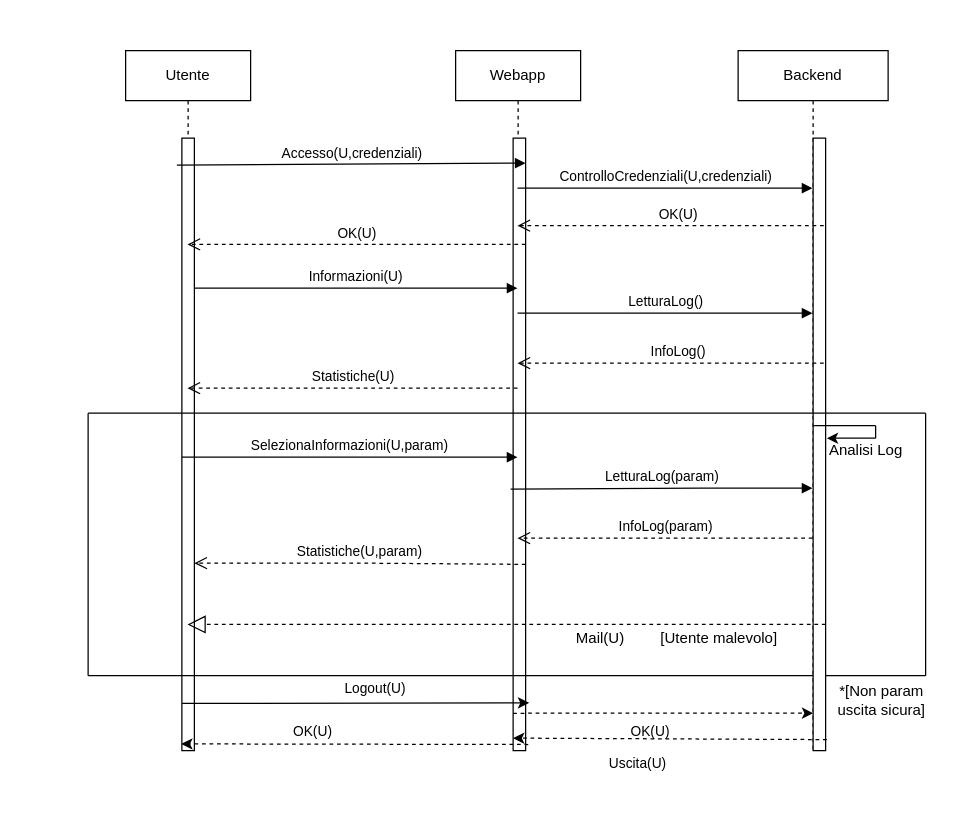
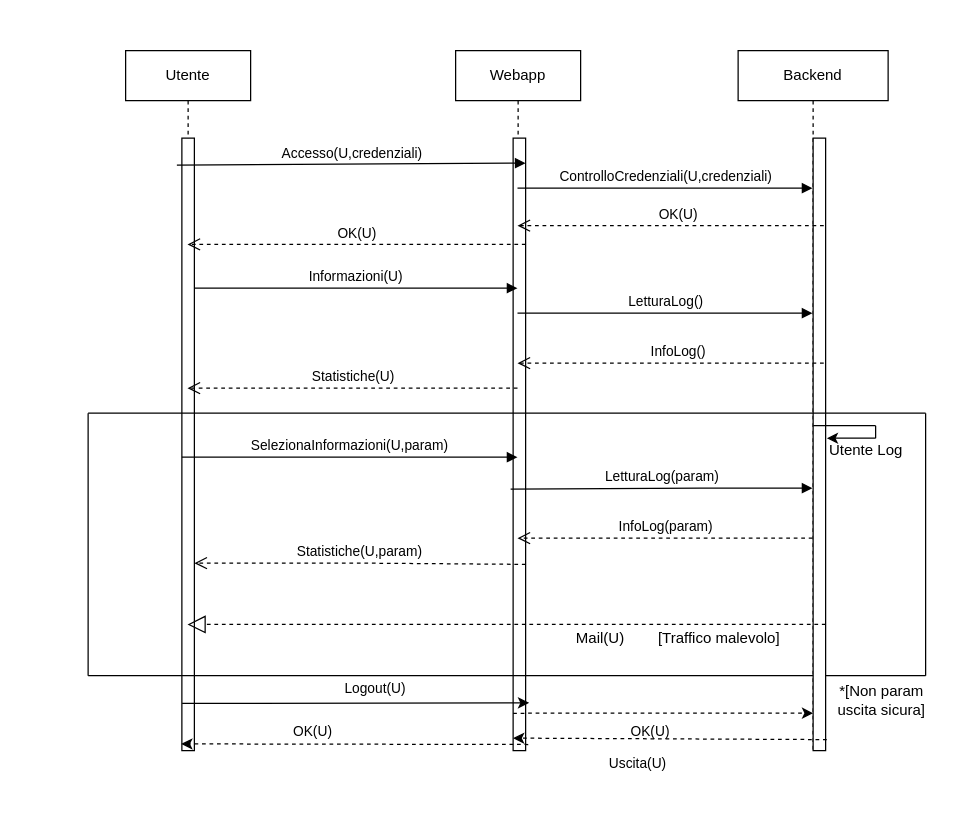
  <mxCell id="0" />
  <mxCell id="1" parent="0" />
  <mxCell id="2" value="Utente" style="shape=umlLifeline;perimeter=lifelinePerimeter;whiteSpace=wrap;html=1;container=1;collapsible=0;recursiveResize=0;outlineConnect=0;" vertex="1" parent="1"><mxGeometry x="100" y="40" width="100" height="560" as="geometry" /></mxCell>
  <mxCell id="3" value="" style="html=1;points=[];perimeter=orthogonalPerimeter;" vertex="1" parent="2"><mxGeometry x="45" y="70" width="10" height="490" as="geometry" /></mxCell>
  <mxCell id="4" value="Webapp" style="shape=umlLifeline;perimeter=lifelinePerimeter;whiteSpace=wrap;html=1;container=1;collapsible=0;recursiveResize=0;outlineConnect=0;" vertex="1" parent="1"><mxGeometry x="364" y="40" width="100" height="560" as="geometry" /></mxCell>
  <mxCell id="5" value="" style="html=1;points=[];perimeter=orthogonalPerimeter;" vertex="1" parent="4"><mxGeometry x="46" y="70" width="10" height="490" as="geometry" /></mxCell>
  <mxCell id="6" value="" style="endArrow=none;html=1;rounded=0;" edge="1" parent="4"><mxGeometry width="50" height="50" relative="1" as="geometry"><mxPoint x="-294" y="500" as="sourcePoint" /><mxPoint x="376" y="500" as="targetPoint" /></mxGeometry></mxCell>
  <mxCell id="7" value="&lt;div&gt;Backend&lt;/div&gt;" style="shape=umlLifeline;perimeter=lifelinePerimeter;whiteSpace=wrap;html=1;container=1;collapsible=0;recursiveResize=0;outlineConnect=0;size=40;" vertex="1" parent="1"><mxGeometry x="590" y="40" width="120" height="560" as="geometry" /></mxCell>
  <mxCell id="8" value="" style="html=1;points=[];perimeter=orthogonalPerimeter;" vertex="1" parent="7"><mxGeometry x="60" y="70" width="10" height="490" as="geometry" /></mxCell>
- <mxCell id="9" value="Analisi Log" style="text;html=1;strokeColor=none;fillColor=none;align=center;verticalAlign=middle;whiteSpace=wrap;rounded=0;" vertex="1" parent="7"><mxGeometry x="70" y="310" width="65" height="20" as="geometry" /></mxCell>
+ <mxCell id="9" value="Utente Log" style="text;html=1;strokeColor=none;fillColor=none;align=center;verticalAlign=middle;whiteSpace=wrap;rounded=0;" vertex="1" parent="7"><mxGeometry x="70" y="310" width="65" height="20" as="geometry" /></mxCell>
  <mxCell id="10" value="Accesso(U,credenziali)" style="html=1;verticalAlign=bottom;endArrow=block;rounded=0;exitX=-0.4;exitY=0.044;exitDx=0;exitDy=0;exitPerimeter=0;" edge="1" parent="1" source="3"><mxGeometry width="80" relative="1" as="geometry"><mxPoint x="630" y="130" as="sourcePoint" /><mxPoint x="420" y="130" as="targetPoint" /></mxGeometry></mxCell>
  <mxCell id="11" value="ControlloCredenziali(U,credenziali)" style="html=1;verticalAlign=bottom;endArrow=block;rounded=0;" edge="1" parent="1" source="4" target="7"><mxGeometry width="80" relative="1" as="geometry"><mxPoint x="380" y="150" as="sourcePoint" /><mxPoint x="400" y="320" as="targetPoint" /><Array as="points"><mxPoint x="440" y="150" /></Array></mxGeometry></mxCell>
  <mxCell id="12" value="OK(U)" style="html=1;verticalAlign=bottom;endArrow=open;dashed=1;endSize=8;rounded=0;" edge="1" parent="1" target="2"><mxGeometry relative="1" as="geometry"><mxPoint x="420" y="195" as="sourcePoint" /><mxPoint x="480" y="210" as="targetPoint" /></mxGeometry></mxCell>
  <mxCell id="13" value="Informazioni(U)" style="html=1;verticalAlign=bottom;endArrow=block;rounded=0;" edge="1" parent="1" source="3" target="4"><mxGeometry width="80" relative="1" as="geometry"><mxPoint x="480" y="230" as="sourcePoint" /><mxPoint x="560" y="230" as="targetPoint" /><Array as="points"><mxPoint x="390" y="230" /></Array></mxGeometry></mxCell>
  <mxCell id="14" value="OK(U)" style="html=1;verticalAlign=bottom;endArrow=open;dashed=1;endSize=8;rounded=0;" edge="1" parent="1" source="7" target="4"><mxGeometry relative="1" as="geometry"><mxPoint x="280" y="180" as="sourcePoint" /><mxPoint x="200" y="180" as="targetPoint" /><Array as="points"><mxPoint x="660" y="180" /></Array></mxGeometry></mxCell>
  <mxCell id="15" value="LetturaLog()" style="html=1;verticalAlign=bottom;endArrow=block;rounded=0;" edge="1" parent="1" source="4" target="7"><mxGeometry width="80" relative="1" as="geometry"><mxPoint x="320" y="320" as="sourcePoint" /><mxPoint x="400" y="320" as="targetPoint" /><Array as="points"><mxPoint x="440" y="250" /></Array></mxGeometry></mxCell>
  <mxCell id="16" value="InfoLog()" style="html=1;verticalAlign=bottom;endArrow=open;dashed=1;endSize=8;rounded=0;" edge="1" parent="1" source="7" target="4"><mxGeometry relative="1" as="geometry"><mxPoint x="400" y="320" as="sourcePoint" /><mxPoint x="320" y="320" as="targetPoint" /><Array as="points"><mxPoint x="660" y="290" /><mxPoint x="550" y="290" /></Array></mxGeometry></mxCell>
  <mxCell id="17" value="Statistiche(U)" style="html=1;verticalAlign=bottom;endArrow=open;dashed=1;endSize=8;rounded=0;" edge="1" parent="1" source="4" target="2"><mxGeometry relative="1" as="geometry"><mxPoint x="400" y="320" as="sourcePoint" /><mxPoint x="320" y="320" as="targetPoint" /><Array as="points"><mxPoint x="260" y="310" /></Array></mxGeometry></mxCell>
  <mxCell id="18" value="&lt;div&gt;SelezionaInformazioni(U,param)&lt;/div&gt;" style="html=1;verticalAlign=bottom;endArrow=block;rounded=0;exitX=0;exitY=0.521;exitDx=0;exitDy=0;exitPerimeter=0;" edge="1" parent="1" source="3" target="4"><mxGeometry width="80" relative="1" as="geometry"><mxPoint x="490" y="360" as="sourcePoint" /><mxPoint x="570" y="360" as="targetPoint" /></mxGeometry></mxCell>
  <mxCell id="19" value="InfoLog(param)" style="html=1;verticalAlign=bottom;endArrow=open;dashed=1;endSize=8;rounded=0;" edge="1" parent="1" source="7" target="4"><mxGeometry relative="1" as="geometry"><mxPoint x="464" y="470" as="sourcePoint" /><mxPoint x="410" y="380" as="targetPoint" /><Array as="points"><mxPoint x="530" y="430" /></Array></mxGeometry></mxCell>
  <mxCell id="20" value="LetturaLog(param)" style="html=1;verticalAlign=bottom;endArrow=block;rounded=0;exitX=-0.2;exitY=0.573;exitDx=0;exitDy=0;exitPerimeter=0;" edge="1" parent="1" source="5" target="7"><mxGeometry width="80" relative="1" as="geometry"><mxPoint x="155" y="410" as="sourcePoint" /><mxPoint x="280" y="450" as="targetPoint" /><Array as="points"><mxPoint x="560" y="390" /></Array></mxGeometry></mxCell>
  <mxCell id="21" value="Statistiche(U,param)" style="html=1;verticalAlign=bottom;endArrow=open;dashed=1;endSize=8;rounded=0;" edge="1" parent="1" target="3"><mxGeometry relative="1" as="geometry"><mxPoint x="420" y="451" as="sourcePoint" /><mxPoint x="470" y="440" as="targetPoint" /><Array as="points"><mxPoint x="290" y="450" /></Array></mxGeometry></mxCell>
  <mxCell id="22" value="" style="endArrow=block;dashed=1;endFill=0;endSize=12;html=1;rounded=0;exitX=1;exitY=0.794;exitDx=0;exitDy=0;exitPerimeter=0;" edge="1" parent="1" source="8" target="2"><mxGeometry width="160" relative="1" as="geometry"><mxPoint x="160" y="500" as="sourcePoint" /><mxPoint x="320" y="500" as="targetPoint" /></mxGeometry></mxCell>
- <mxCell id="23" value="[Utente malevolo]" style="text;html=1;strokeColor=none;fillColor=none;align=center;verticalAlign=middle;whiteSpace=wrap;rounded=0;shadow=0;glass=0;" vertex="1" parent="1"><mxGeometry x="520" y="500" width="110" height="20" as="geometry" /></mxCell>
+ <mxCell id="23" value="[Traffico malevolo]" style="text;html=1;strokeColor=none;fillColor=none;align=center;verticalAlign=middle;whiteSpace=wrap;rounded=0;shadow=0;glass=0;" vertex="1" parent="1"><mxGeometry x="520" y="500" width="110" height="20" as="geometry" /></mxCell>
  <mxCell id="24" value="" style="endArrow=none;html=1;rounded=0;" edge="1" parent="1"><mxGeometry width="50" height="50" relative="1" as="geometry"><mxPoint x="70" y="330" as="sourcePoint" /><mxPoint x="740" y="330" as="targetPoint" /></mxGeometry></mxCell>
  <mxCell id="25" value="" style="endArrow=none;html=1;rounded=0;" edge="1" parent="1"><mxGeometry width="50" height="50" relative="1" as="geometry"><mxPoint x="70" y="540" as="sourcePoint" /><mxPoint x="70" y="330" as="targetPoint" /></mxGeometry></mxCell>
  <mxCell id="26" value="" style="endArrow=none;html=1;rounded=0;" edge="1" parent="1"><mxGeometry width="50" height="50" relative="1" as="geometry"><mxPoint x="740" y="540" as="sourcePoint" /><mxPoint x="740" y="330" as="targetPoint" /></mxGeometry></mxCell>
  <mxCell id="27" value="*[Non param uscita sicura]" style="text;html=1;strokeColor=none;fillColor=none;align=center;verticalAlign=middle;whiteSpace=wrap;rounded=0;shadow=0;glass=0;" vertex="1" parent="1"><mxGeometry x="660" y="545" width="90" height="30" as="geometry" /></mxCell>
  <mxCell id="28" value="" style="endArrow=classic;html=1;rounded=0;exitX=0.021;exitY=0.923;exitDx=0;exitDy=0;exitPerimeter=0;entryX=1.279;entryY=0.922;entryDx=0;entryDy=0;entryPerimeter=0;" edge="1" parent="1" source="3" target="5"><mxGeometry width="50" height="50" relative="1" as="geometry"><mxPoint x="550" y="680" as="sourcePoint" /><mxPoint x="600" y="630" as="targetPoint" /><Array as="points" /></mxGeometry></mxCell>
  <mxCell id="29" value="&lt;font style=&quot;font-size: 11px&quot;&gt;Logout(U)&lt;/font&gt;" style="text;html=1;strokeColor=none;fillColor=none;align=center;verticalAlign=middle;whiteSpace=wrap;rounded=0;" vertex="1" parent="1"><mxGeometry x="270" y="545" width="60" height="10" as="geometry" /></mxCell>
  <mxCell id="30" value="" style="endArrow=classic;html=1;rounded=0;fontSize=11;dashed=1;exitX=0;exitY=0.939;exitDx=0;exitDy=0;exitPerimeter=0;" edge="1" parent="1" source="5" target="8"><mxGeometry width="50" height="50" relative="1" as="geometry"><mxPoint x="240" y="680" as="sourcePoint" /><mxPoint x="290" y="630" as="targetPoint" /><Array as="points"><mxPoint x="520" y="570" /></Array></mxGeometry></mxCell>
  <mxCell id="31" value="Uscita(U)" style="text;html=1;strokeColor=none;fillColor=none;align=center;verticalAlign=middle;whiteSpace=wrap;rounded=0;fontSize=11;" vertex="1" parent="1"><mxGeometry x="480" y="600" width="60" height="20" as="geometry" /></mxCell>
  <mxCell id="32" value="" style="endArrow=classic;html=1;rounded=0;dashed=1;fontSize=11;exitX=1.09;exitY=0.982;exitDx=0;exitDy=0;exitPerimeter=0;" edge="1" parent="1" source="8"><mxGeometry width="50" height="50" relative="1" as="geometry"><mxPoint x="150" y="580" as="sourcePoint" /><mxPoint x="410" y="590" as="targetPoint" /></mxGeometry></mxCell>
  <mxCell id="33" value="OK(U)" style="text;html=1;strokeColor=none;fillColor=none;align=center;verticalAlign=middle;whiteSpace=wrap;rounded=0;fontSize=11;" vertex="1" parent="1"><mxGeometry x="220" y="580" width="60" height="10" as="geometry" /></mxCell>
  <mxCell id="34" value="" style="endArrow=classic;html=1;rounded=0;dashed=1;fontSize=11;exitX=1.21;exitY=0.99;exitDx=0;exitDy=0;exitPerimeter=0;entryX=-0.048;entryY=0.989;entryDx=0;entryDy=0;entryPerimeter=0;" edge="1" parent="1" source="5" target="3"><mxGeometry width="50" height="50" relative="1" as="geometry"><mxPoint x="390" y="620" as="sourcePoint" /><mxPoint x="630" y="595" as="targetPoint" /></mxGeometry></mxCell>
  <mxCell id="35" value="OK(U)" style="text;html=1;strokeColor=none;fillColor=none;align=center;verticalAlign=middle;whiteSpace=wrap;rounded=0;fontSize=11;" vertex="1" parent="1"><mxGeometry x="490" y="580" width="60" height="10" as="geometry" /></mxCell>
  <mxCell id="36" value="" style="rounded=0;whiteSpace=wrap;html=1;strokeColor=#FFFFFF;" vertex="1" parent="1"><mxGeometry x="20" y="20" width="10" height="60" as="geometry" /></mxCell>
  <mxCell id="37" value="" style="rounded=0;whiteSpace=wrap;html=1;strokeColor=#FFFFFF;" vertex="1" parent="1"><mxGeometry x="630" y="610" width="120" height="20" as="geometry" /></mxCell>
  <mxCell id="38" value="" style="endArrow=none;html=1;rounded=0;" edge="1" parent="1"><mxGeometry width="50" height="50" relative="1" as="geometry"><mxPoint x="650" y="340" as="sourcePoint" /><mxPoint x="700" y="340" as="targetPoint" /></mxGeometry></mxCell>
  <mxCell id="39" value="" style="endArrow=none;html=1;rounded=0;" edge="1" parent="1"><mxGeometry width="50" height="50" relative="1" as="geometry"><mxPoint x="700" y="350" as="sourcePoint" /><mxPoint x="700" y="340" as="targetPoint" /></mxGeometry></mxCell>
  <mxCell id="40" value="" style="endArrow=classic;html=1;rounded=0;entryX=1.1;entryY=0.49;entryDx=0;entryDy=0;entryPerimeter=0;" edge="1" parent="1" target="8"><mxGeometry width="50" height="50" relative="1" as="geometry"><mxPoint x="700" y="350" as="sourcePoint" /><mxPoint x="370" y="300" as="targetPoint" /></mxGeometry></mxCell>
  <mxCell id="41" value="Mail(U)" style="text;html=1;strokeColor=none;fillColor=none;align=center;verticalAlign=middle;whiteSpace=wrap;rounded=0;shadow=0;glass=0;" vertex="1" parent="1"><mxGeometry x="450" y="500" width="60" height="20" as="geometry" /></mxCell>
